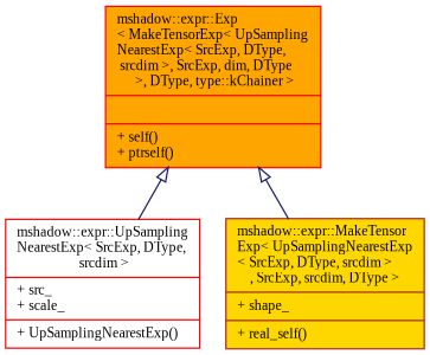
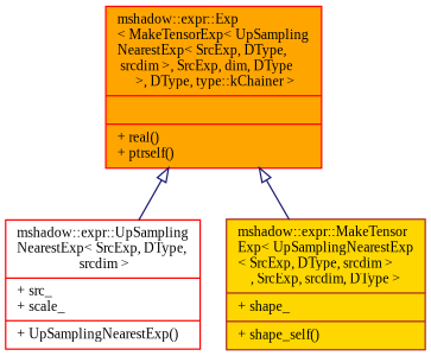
  digraph {
    fontname="Liberation Serif"
    node [color=red fontname="Liberation Serif" fontsize=10 shape=record style=filled]
    edge [arrowtail=onormal color=midnightblue dir=back fontname="Liberation Serif" fontsize=10 labelfontname=Helvetica labelfontsize=10 style=solid]
    n1 [fillcolor=white fontcolor=black height=0.2 label="{mshadow::expr::UpSampling\lNearestExp\< SrcExp, DType,\l srcdim \>\n|+ src_\l+ scale_\l|+ UpSamplingNearestExp()\l}" width=0.4]
-   n2 [color=brown fillcolor=gold height=0.2 label="{mshadow::expr::MakeTensor\lExp\< UpSamplingNearestExp\l\< SrcExp, DType, srcdim \>\l, SrcExp, srcdim, DType \>\n|+ shape_\l|+ real_self()\l}" width=0.4]
-   n3 [fillcolor=orange height=0.2 label="{mshadow::expr::Exp\l\< MakeTensorExp\< UpSampling\lNearestExp\< SrcExp, DType,\l srcdim \>, SrcExp, dim, DType\l \>, DType, type::kChainer \>\n||+ self()\l+ ptrself()\l}" width=0.4]
+   n2 [color=brown fillcolor=gold height=0.2 label="{mshadow::expr::MakeTensor\lExp\< UpSamplingNearestExp\l\< SrcExp, DType, srcdim \>\l, SrcExp, srcdim, DType \>\n|+ shape_\l|+ shape_self()\l}" width=0.4]
+   n3 [fillcolor=orange height=0.2 label="{mshadow::expr::Exp\l\< MakeTensorExp\< UpSampling\lNearestExp\< SrcExp, DType,\l srcdim \>, SrcExp, dim, DType\l \>, DType, type::kChainer \>\n||+ real()\l+ ptrself()\l}" width=0.4]
    n3 -> n1
    n3 -> n2
  }
